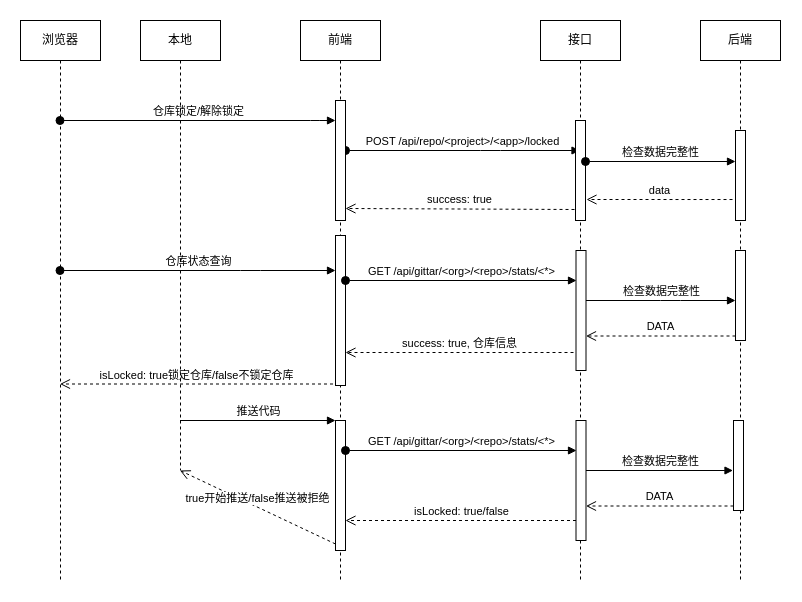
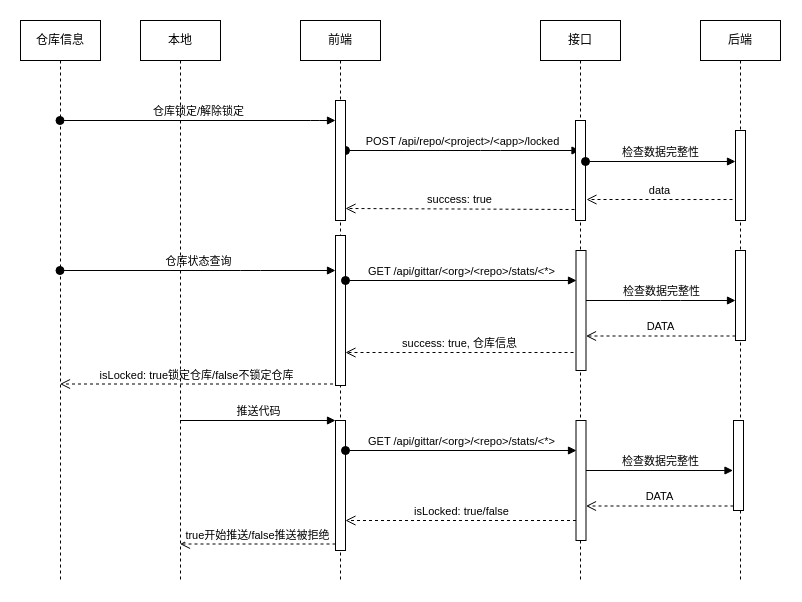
  <mxCell id="0" />
  <mxCell id="1" parent="0" />
  <mxCell id="2" value="前端" style="shape=umlLifeline;perimeter=lifelinePerimeter;whiteSpace=wrap;html=1;container=1;collapsible=0;recursiveResize=0;outlineConnect=0;" vertex="1" parent="1"><mxGeometry x="300" y="20" width="80" height="560" as="geometry" /></mxCell>
  <mxCell id="3" value="" style="html=1;points=[];perimeter=orthogonalPerimeter;" vertex="1" parent="2"><mxGeometry x="35" y="400" width="10" height="130" as="geometry" /></mxCell>
  <mxCell id="4" value="" style="html=1;points=[];perimeter=orthogonalPerimeter;" vertex="1" parent="2"><mxGeometry x="35" y="215" width="10" height="150" as="geometry" /></mxCell>
  <mxCell id="5" value="后端" style="shape=umlLifeline;perimeter=lifelinePerimeter;whiteSpace=wrap;html=1;container=1;collapsible=0;recursiveResize=0;outlineConnect=0;" vertex="1" parent="1"><mxGeometry x="700" y="20" width="80" height="560" as="geometry" /></mxCell>
  <mxCell id="6" value="" style="html=1;points=[];perimeter=orthogonalPerimeter;" vertex="1" parent="5"><mxGeometry x="35" y="110" width="10" height="90" as="geometry" /></mxCell>
  <mxCell id="7" value="" style="html=1;points=[];perimeter=orthogonalPerimeter;" vertex="1" parent="5"><mxGeometry x="33" y="400" width="10" height="90" as="geometry" /></mxCell>
  <mxCell id="8" value="检查数据完整性" style="html=1;verticalAlign=bottom;endArrow=block;" edge="1" parent="5" source="19"><mxGeometry relative="1" as="geometry"><mxPoint x="-90" y="450" as="sourcePoint" /><mxPoint x="32.5" y="450" as="targetPoint" /></mxGeometry></mxCell>
  <mxCell id="9" value="" style="html=1;points=[];perimeter=orthogonalPerimeter;" vertex="1" parent="5"><mxGeometry x="35" y="230" width="10" height="90" as="geometry" /></mxCell>
- <mxCell id="10" value="浏览器" style="shape=umlLifeline;perimeter=lifelinePerimeter;whiteSpace=wrap;html=1;container=1;collapsible=0;recursiveResize=0;outlineConnect=0;" vertex="1" parent="1"><mxGeometry x="20" y="20" width="80" height="560" as="geometry" /></mxCell>
+ <mxCell id="10" value="仓库信息" style="shape=umlLifeline;perimeter=lifelinePerimeter;whiteSpace=wrap;html=1;container=1;collapsible=0;recursiveResize=0;outlineConnect=0;" vertex="1" parent="1"><mxGeometry x="20" y="20" width="80" height="560" as="geometry" /></mxCell>
  <mxCell id="11" value="仓库锁定/解除锁定" style="html=1;verticalAlign=bottom;startArrow=oval;endArrow=block;startSize=8;" edge="1" target="13" parent="1" source="10"><mxGeometry relative="1" as="geometry"><mxPoint x="190" y="120" as="sourcePoint" /><Array as="points"><mxPoint x="310.5" y="120" /></Array></mxGeometry></mxCell>
  <mxCell id="12" value="POST /api/repo/&amp;lt;project&amp;gt;/&amp;lt;app&amp;gt;/locked" style="html=1;verticalAlign=bottom;startArrow=oval;startFill=1;endArrow=block;startSize=8;" edge="1" parent="1" source="13" target="16"><mxGeometry width="60" relative="1" as="geometry"><mxPoint x="390" y="290" as="sourcePoint" /><mxPoint x="520" y="170" as="targetPoint" /><Array as="points"><mxPoint x="490" y="150" /></Array></mxGeometry></mxCell>
  <mxCell id="13" value="" style="html=1;points=[];perimeter=orthogonalPerimeter;" vertex="1" parent="1"><mxGeometry x="335" y="100" width="10" height="120" as="geometry" /></mxCell>
  <mxCell id="14" value="success: true" style="html=1;verticalAlign=bottom;endArrow=open;dashed=1;endSize=8;exitX=-0.1;exitY=0.89;exitDx=0;exitDy=0;exitPerimeter=0;" edge="1" parent="1" source="17"><mxGeometry relative="1" as="geometry"><mxPoint x="514" y="210" as="sourcePoint" /><mxPoint x="345" y="208" as="targetPoint" /></mxGeometry></mxCell>
  <mxCell id="15" value="仓库状态查询" style="html=1;verticalAlign=bottom;startArrow=oval;endArrow=block;startSize=8;" edge="1" parent="1" target="4" source="10"><mxGeometry relative="1" as="geometry"><mxPoint x="210" y="270" as="sourcePoint" /><Array as="points"><mxPoint x="250" y="270" /></Array></mxGeometry></mxCell>
  <mxCell id="16" value="接口" style="shape=umlLifeline;perimeter=lifelinePerimeter;whiteSpace=wrap;html=1;container=1;collapsible=0;recursiveResize=0;outlineConnect=0;" vertex="1" parent="1"><mxGeometry x="540" y="20" width="80" height="560" as="geometry" /></mxCell>
  <mxCell id="17" value="" style="html=1;points=[];perimeter=orthogonalPerimeter;" vertex="1" parent="16"><mxGeometry x="35" y="100" width="10" height="100" as="geometry" /></mxCell>
  <mxCell id="18" value="" style="html=1;points=[];perimeter=orthogonalPerimeter;" vertex="1" parent="16"><mxGeometry x="35.5" y="230" width="10" height="120" as="geometry" /></mxCell>
  <mxCell id="19" value="" style="html=1;points=[];perimeter=orthogonalPerimeter;" vertex="1" parent="16"><mxGeometry x="35.5" y="400" width="10" height="120" as="geometry" /></mxCell>
  <mxCell id="20" value="检查数据完整性" style="html=1;verticalAlign=bottom;startArrow=oval;endArrow=block;startSize=8;exitX=1;exitY=0.41;exitDx=0;exitDy=0;exitPerimeter=0;" edge="1" target="6" parent="1" source="17"><mxGeometry relative="1" as="geometry"><mxPoint x="550" y="160" as="sourcePoint" /></mxGeometry></mxCell>
  <mxCell id="21" value="data" style="html=1;verticalAlign=bottom;endArrow=open;dashed=1;endSize=8;exitX=-0.3;exitY=0.767;exitDx=0;exitDy=0;exitPerimeter=0;entryX=1.1;entryY=0.79;entryDx=0;entryDy=0;entryPerimeter=0;" edge="1" parent="1" source="6" target="17"><mxGeometry relative="1" as="geometry"><mxPoint x="600" y="250" as="sourcePoint" /><mxPoint x="580" y="210" as="targetPoint" /></mxGeometry></mxCell>
  <mxCell id="22" value="isLocked: true锁定仓库/false不锁定仓库" style="html=1;verticalAlign=bottom;endArrow=open;dashed=1;endSize=8;exitX=-0.25;exitY=0.99;exitDx=0;exitDy=0;exitPerimeter=0;" edge="1" parent="1" source="4" target="10"><mxGeometry relative="1" as="geometry"><mxPoint x="260.5" y="350" as="sourcePoint" /><mxPoint x="230" y="389" as="targetPoint" /></mxGeometry></mxCell>
  <mxCell id="23" value="success: true, 仓库信息" style="html=1;verticalAlign=bottom;endArrow=open;dashed=1;endSize=8;exitX=-0.25;exitY=0.85;exitDx=0;exitDy=0;exitPerimeter=0;" edge="1" parent="1" source="18" target="4"><mxGeometry relative="1" as="geometry"><mxPoint x="534.5" y="331" as="sourcePoint" /><mxPoint x="360" y="352" as="targetPoint" /></mxGeometry></mxCell>
- <mxCell id="24" value="本地" style="shape=umlLifeline;perimeter=lifelinePerimeter;whiteSpace=wrap;html=1;container=1;collapsible=0;recursiveResize=0;outlineConnect=0;" vertex="1" parent="1"><mxGeometry x="140" y="20" width="80" height="450" as="geometry" /></mxCell>
+ <mxCell id="24" value="本地" style="shape=umlLifeline;perimeter=lifelinePerimeter;whiteSpace=wrap;html=1;container=1;collapsible=0;recursiveResize=0;outlineConnect=0;" vertex="1" parent="1"><mxGeometry x="140" y="20" width="80" height="560" as="geometry" /></mxCell>
  <mxCell id="25" value="推送代码" style="html=1;verticalAlign=bottom;endArrow=block;entryX=0;entryY=0;" edge="1" target="3" parent="1" source="24"><mxGeometry relative="1" as="geometry"><mxPoint x="265" y="420" as="sourcePoint" /></mxGeometry></mxCell>
  <mxCell id="26" value="true开始推送/false推送被拒绝" style="html=1;verticalAlign=bottom;endArrow=open;dashed=1;endSize=8;exitX=0;exitY=0.95;" edge="1" source="3" parent="1" target="24"><mxGeometry relative="1" as="geometry"><mxPoint x="265" y="496" as="targetPoint" /></mxGeometry></mxCell>
  <mxCell id="27" value="isLocked: true/false" style="html=1;verticalAlign=bottom;endArrow=open;dashed=1;endSize=8;" edge="1" parent="1" source="19"><mxGeometry relative="1" as="geometry"><mxPoint x="538.5" y="520" as="sourcePoint" /><mxPoint x="345" y="520" as="targetPoint" /></mxGeometry></mxCell>
  <mxCell id="28" value="GET /api/gittar/&amp;lt;org&amp;gt;/&amp;lt;repo&amp;gt;/stats/&amp;lt;*&amp;gt;" style="html=1;verticalAlign=bottom;startArrow=oval;endArrow=block;startSize=8;entryX=0.05;entryY=0.25;entryDx=0;entryDy=0;entryPerimeter=0;" edge="1" parent="1" source="4" target="18"><mxGeometry relative="1" as="geometry"><mxPoint x="388" y="281" as="sourcePoint" /></mxGeometry></mxCell>
  <mxCell id="29" value="GET /api/gittar/&amp;lt;org&amp;gt;/&amp;lt;repo&amp;gt;/stats/&amp;lt;*&amp;gt;" style="html=1;verticalAlign=bottom;startArrow=oval;endArrow=block;startSize=8;entryX=0.05;entryY=0.25;entryDx=0;entryDy=0;entryPerimeter=0;" edge="1" parent="1" target="19" source="3"><mxGeometry relative="1" as="geometry"><mxPoint x="385.5" y="451" as="sourcePoint" /></mxGeometry></mxCell>
  <mxCell id="30" value="DATA" style="html=1;verticalAlign=bottom;endArrow=open;dashed=1;endSize=8;exitX=0;exitY=0.95;" edge="1" parent="1" source="7" target="19"><mxGeometry relative="1" as="geometry"><mxPoint x="600" y="506" as="targetPoint" /></mxGeometry></mxCell>
  <mxCell id="31" value="DATA" style="html=1;verticalAlign=bottom;endArrow=open;dashed=1;endSize=8;exitX=0;exitY=0.95;" edge="1" parent="1" source="9" target="18"><mxGeometry relative="1" as="geometry"><mxPoint x="610" y="336" as="targetPoint" /></mxGeometry></mxCell>
  <mxCell id="32" value="检查数据完整性" style="html=1;verticalAlign=bottom;endArrow=block;" edge="1" parent="1" source="18" target="9"><mxGeometry relative="1" as="geometry"><mxPoint x="610.5" y="260" as="sourcePoint" /><mxPoint x="710" y="300" as="targetPoint" /><Array as="points"><mxPoint x="670" y="300" /></Array></mxGeometry></mxCell>
